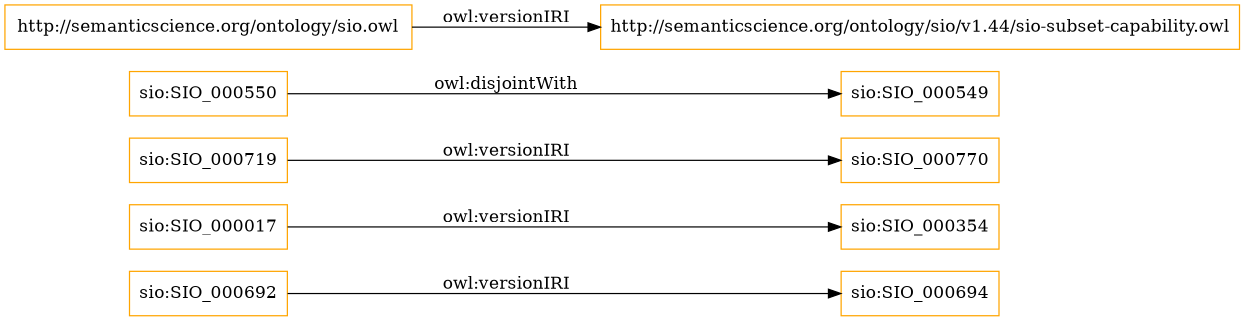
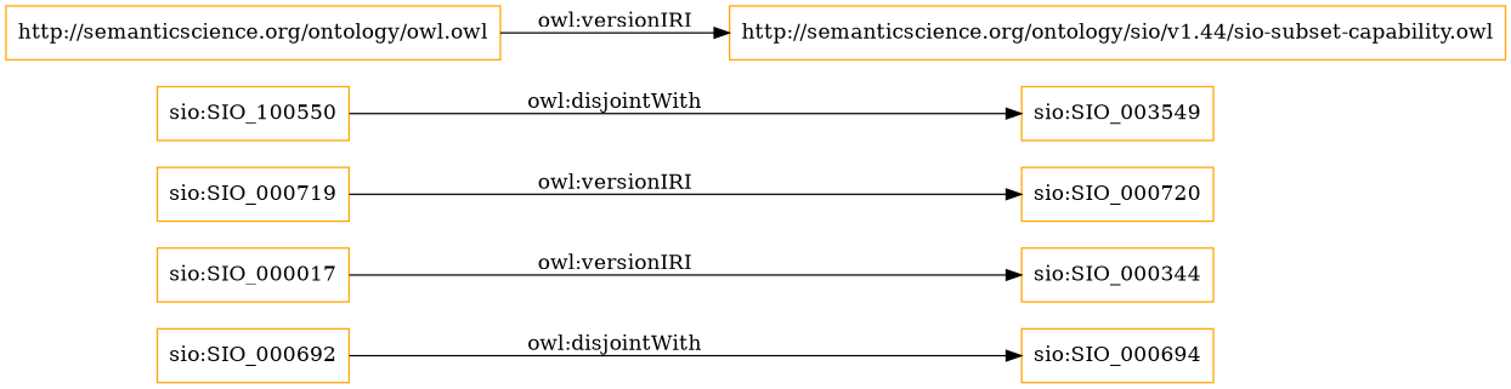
  digraph {
    rankdir=LR
    node [color=orange shape=rectangle]
    "sio:SIO_000692"
    "sio:SIO_000694"
    "sio:SIO_000017"
-   "sio:SIO_000354"
+   "sio:SIO_000354" [label="sio:SIO_000344"]
    "sio:SIO_000719"
-   "sio:SIO_000720" [label="sio:SIO_000770"]
-   "sio:SIO_000550"
-   "sio:SIO_000549"
-   "http://semanticscience.org/ontology/sio.owl"
+   "sio:SIO_000720"
+   "sio:SIO_000550" [label="sio:SIO_100550"]
+   "sio:SIO_000549" [label="sio:SIO_003549"]
+   "http://semanticscience.org/ontology/sio.owl" [label="http://semanticscience.org/ontology/owl.owl"]
    "http://semanticscience.org/ontology/sio/v1.44/sio-subset-capability.owl"
-   "sio:SIO_000692" -> "sio:SIO_000694" [label="owl:versionIRI"]
+   "sio:SIO_000692" -> "sio:SIO_000694" [label="owl:disjointWith"]
    "sio:SIO_000017" -> "sio:SIO_000354" [label="owl:versionIRI"]
    "sio:SIO_000719" -> "sio:SIO_000720" [label="owl:versionIRI"]
    "sio:SIO_000550" -> "sio:SIO_000549" [label="owl:disjointWith"]
    "http://semanticscience.org/ontology/sio.owl" -> "http://semanticscience.org/ontology/sio/v1.44/sio-subset-capability.owl" [label="owl:versionIRI"]
  }
